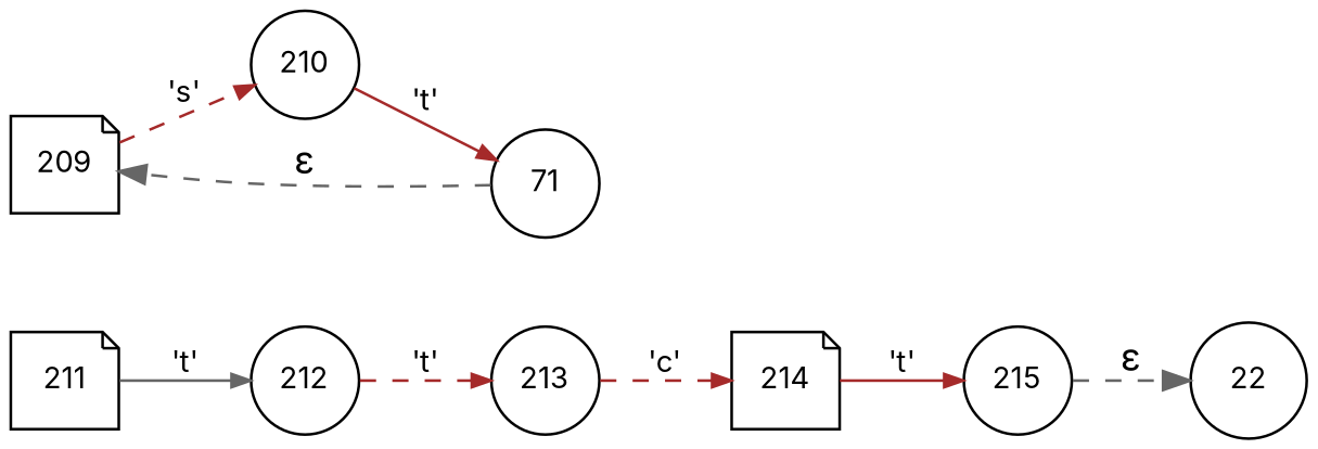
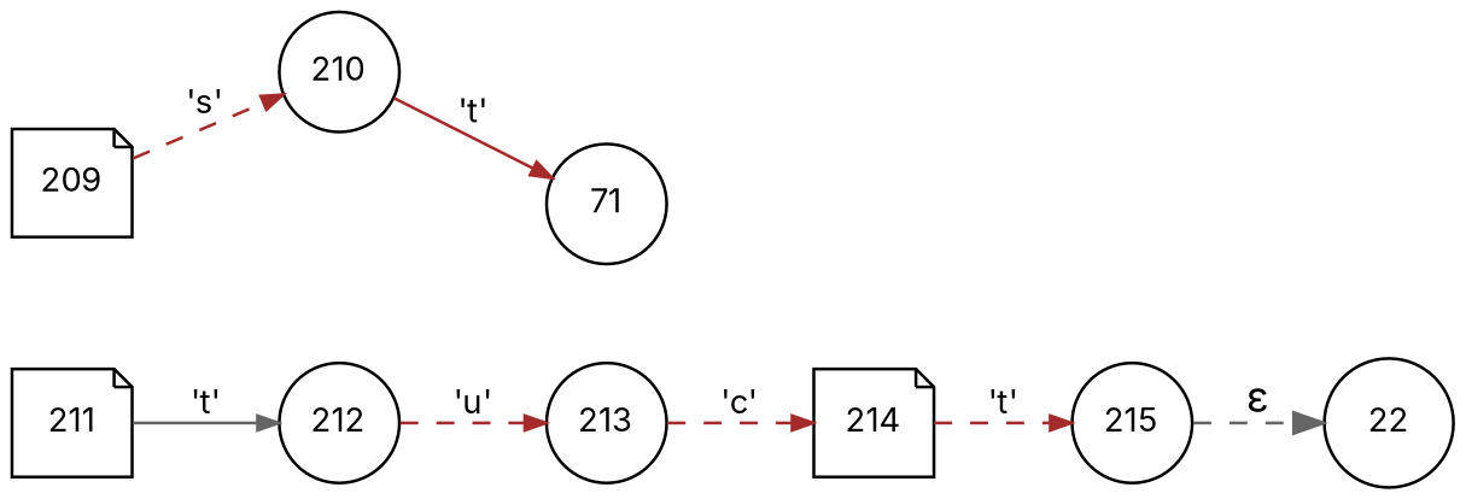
  digraph {
    fontname=Inter
    rankdir=LR
    node [fixedsize=true fontname=Inter fontsize=11 shape=circle peripheries=1]
    edge [arrowhead=normal arrowsize=.7 color=brown fontname=Inter fontsize=11 style=dashed]
    n1 [label=22 width=.6 peripheries=""]
    n2 [label=209 shape=note width=.55]
    n3 [label=210 width=.55]
    n4 [label=71 width=.55]
    n5 [label=211 shape=note width=.55]
    n6 [label=212 width=.55]
    n7 [label=213 width=.55]
    n8 [label=214 shape=note width=.55]
    n9 [label=215 width=.55]
    n2 -> n3 [label="'s'"]
    n3 -> n4 [label="'t'" style=solid]
-   n4 -> n2 [color=gray40 label="&epsilon;" arrowhead="" arrowsize="" fontsize=""]
    n5 -> n6 [color=gray40 label="'t'" style=solid]
-   n6 -> n7 [label="'t'"]
+   n6 -> n7 [label="'u'"]
    n7 -> n8 [label="'c'"]
-   n8 -> n9 [label="'t'" style=solid]
+   n8 -> n9 [label="'t'"]
    n9 -> n1 [color=gray40 label="&epsilon;" arrowhead="" arrowsize="" fontsize=""]
  }
